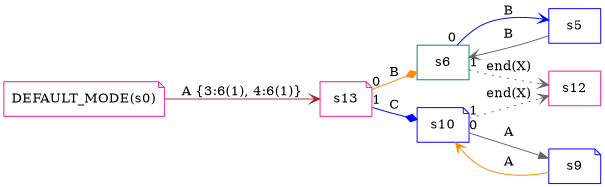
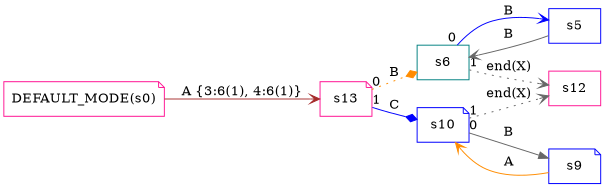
  digraph {
    rankdir=LR
    node [color=deeppink shape=note]
    edge [arrowhead=vee color=gray40]
    "DEFAULT_MODE(s0)"
    s13
    s6 [color=teal shape=box]
    s10 [color=blue]
    s5 [color=blue shape=box]
    s12 [shape=box]
    s9 [color=blue]
    "DEFAULT_MODE(s0)" -> s13 [color=brown label="A {3:6(1), 4:6(1)}"]
-   s13 -> s6 [arrowhead=diamond color=darkorange label=B taillabel=0]
+   s13 -> s6 [arrowhead=diamond color=darkorange label=B taillabel=0 style=dotted]
    s13 -> s10 [arrowhead=diamond color=blue label=C taillabel=1]
    s6 -> s5 [color=blue label=B taillabel=0]
    s6 -> s12 [label="end(X)" style=dotted taillabel=1]
    s10 -> s12 [label="end(X)" style=dotted taillabel=1]
-   s10 -> s9 [arrowhead=normal label=A taillabel=0]
+   s10 -> s9 [arrowhead=normal label=B taillabel=0]
    s5 -> s6 [label=B]
    s9 -> s10 [color=darkorange label=A]
  }
